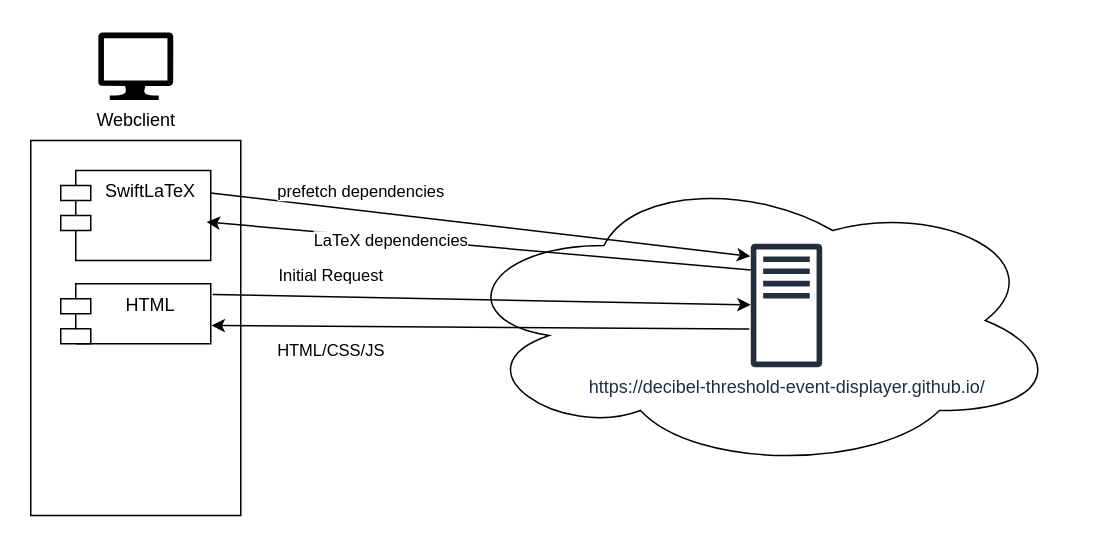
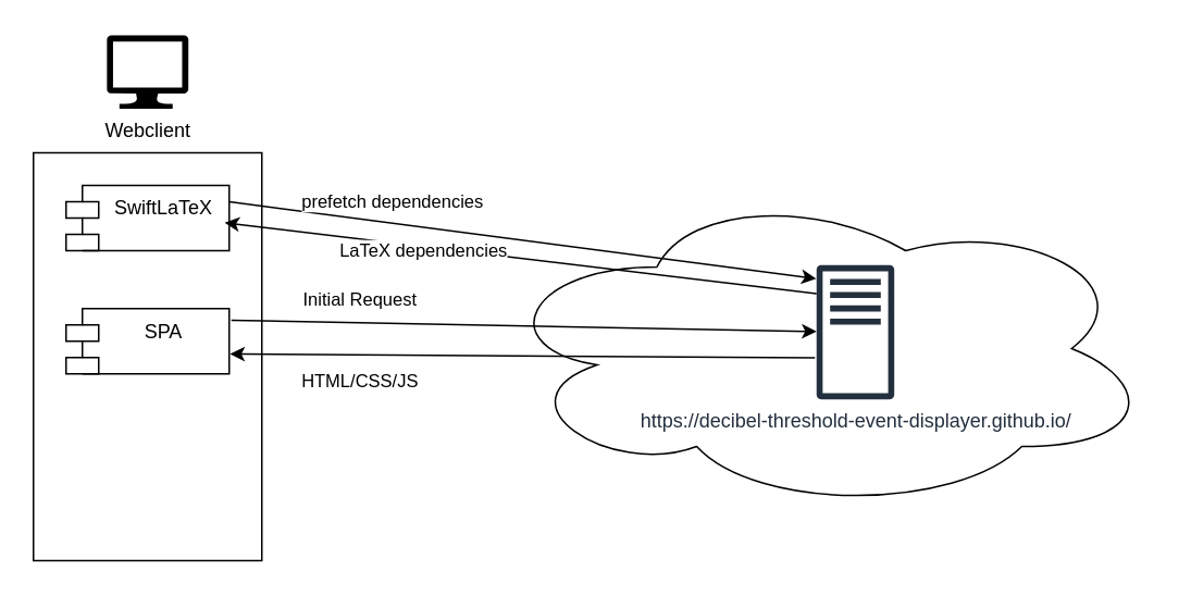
  <mxCell id="0" />
  <mxCell id="1" parent="0" />
  <mxCell id="2" value="" style="group" vertex="1" connectable="0" parent="1"><mxGeometry x="20" y="63" width="140" height="280" as="geometry" /></mxCell>
  <mxCell id="3" value="" style="rounded=0;whiteSpace=wrap;html=1;" vertex="1" parent="2"><mxGeometry y="30" width="140" height="250" as="geometry" /></mxCell>
- <mxCell id="4" value="SwiftLaTeX" style="shape=module;align=left;spacingLeft=20;align=center;verticalAlign=top;whiteSpace=wrap;html=1;" vertex="1" parent="2"><mxGeometry x="20" y="49.997" width="100" height="60" as="geometry" /></mxCell>
- <mxCell id="5" value="HTML" style="shape=module;align=left;spacingLeft=20;align=center;verticalAlign=top;whiteSpace=wrap;html=1;" vertex="1" parent="2"><mxGeometry x="20" y="125.53" width="100" height="40" as="geometry" /></mxCell>
+ <mxCell id="4" value="SwiftLaTeX" style="shape=module;align=left;spacingLeft=20;align=center;verticalAlign=top;whiteSpace=wrap;html=1;" vertex="1" parent="2"><mxGeometry x="20" y="49.997" width="100" height="40" as="geometry" /></mxCell>
+ <mxCell id="5" value="SPA" style="shape=module;align=left;spacingLeft=20;align=center;verticalAlign=top;whiteSpace=wrap;html=1;" vertex="1" parent="2"><mxGeometry x="20" y="125.53" width="100" height="40" as="geometry" /></mxCell>
  <mxCell id="6" value="" style="ellipse;shape=cloud;whiteSpace=wrap;html=1;" vertex="1" parent="1"><mxGeometry x="300.42" y="113" width="406.78" height="200.03" as="geometry" /></mxCell>
  <mxCell id="7" value="Webclient" style="sketch=0;aspect=fixed;pointerEvents=1;shadow=0;dashed=0;html=1;strokeColor=none;labelPosition=center;verticalLabelPosition=bottom;verticalAlign=top;align=center;fillColor=light-dark(#000000, #bfd3ff);shape=mxgraph.azure.computer" vertex="1" parent="1"><mxGeometry x="65" y="20.97" width="50" height="45" as="geometry" /></mxCell>
  <mxCell id="8" value="Initial Request" style="endArrow=classic;html=1;rounded=0;exitX=1.013;exitY=0.178;exitDx=0;exitDy=0;exitPerimeter=0;" edge="1" parent="1" source="5" target="10"><mxGeometry x="-0.563" y="14" width="50" height="50" relative="1" as="geometry"><mxPoint x="140" y="148" as="sourcePoint" /><mxPoint x="200" y="273" as="targetPoint" /><mxPoint as="offset" /></mxGeometry></mxCell>
  <mxCell id="9" value="HTML/CSS/JS" style="endArrow=classic;html=1;rounded=0;exitX=-0.021;exitY=0.691;exitDx=0;exitDy=0;exitPerimeter=0;entryX=1.005;entryY=0.695;entryDx=0;entryDy=0;entryPerimeter=0;" edge="1" parent="1" source="10" target="5"><mxGeometry x="0.556" y="16" width="50" height="50" relative="1" as="geometry"><mxPoint x="150" y="313" as="sourcePoint" /><mxPoint x="200" y="263" as="targetPoint" /><mxPoint as="offset" /></mxGeometry></mxCell>
  <mxCell id="10" value="https://decibel-threshold-event-displayer.github.io/" style="sketch=0;outlineConnect=0;fontColor=#232F3E;gradientColor=none;fillColor=#232F3D;strokeColor=none;dashed=0;verticalLabelPosition=bottom;verticalAlign=top;align=center;html=1;fontSize=12;fontStyle=0;aspect=fixed;pointerEvents=1;shape=mxgraph.aws4.traditional_server;" vertex="1" parent="1"><mxGeometry x="500" y="161.72" width="47.63" height="82.56" as="geometry" /></mxCell>
  <mxCell id="11" value="prefetch dependencies" style="endArrow=classic;html=1;rounded=0;exitX=1;exitY=0.25;exitDx=0;exitDy=0;anchorPointDirection=0;entryX=-0.005;entryY=0.101;entryDx=0;entryDy=0;entryPerimeter=0;" edge="1" parent="1" source="4" target="10"><mxGeometry x="-0.454" y="13" width="50" height="50" relative="1" as="geometry"><mxPoint y="53" as="sourcePoint" x="-60" /><mxPoint x="470" y="23" as="targetPoint" /><mxPoint as="offset" /></mxGeometry></mxCell>
  <mxCell id="12" value="LaTeX dependencies" style="endArrow=classic;html=1;rounded=0;entryX=0.972;entryY=0.572;entryDx=0;entryDy=0;entryPerimeter=0;exitX=0;exitY=0.213;exitDx=0;exitDy=0;exitPerimeter=0;" edge="1" parent="1" source="10" target="4"><mxGeometry x="0.322" y="2" width="50" height="50" relative="1" as="geometry"><mxPoint x="481.1" y="136.4" as="sourcePoint" /><mxPoint x="190" y="136" as="targetPoint" /><mxPoint as="offset" /></mxGeometry></mxCell>
